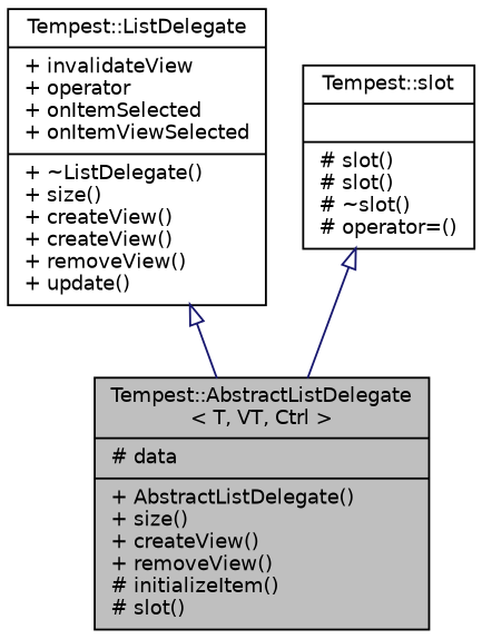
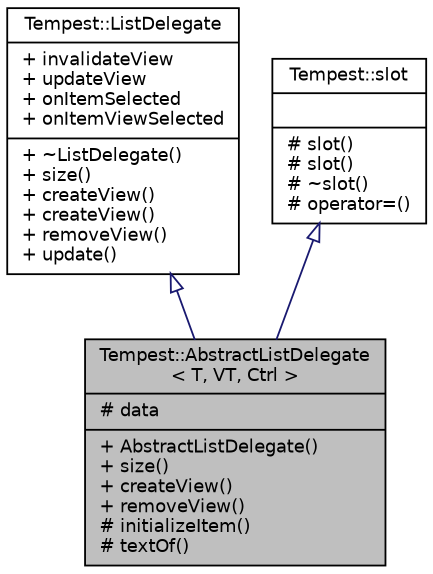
  digraph {
    node [color=black fillcolor=white fontname=Helvetica fontsize=10 shape=record style=filled]
    edge [arrowtail=onormal color=midnightblue dir=back fontname=Helvetica fontsize=10 labelfontname=Helvetica labelfontsize=10 style=solid]
-   n1 [fillcolor=grey75 fontcolor=black height=0.2 label="{Tempest::AbstractListDelegate\l\< T, VT, Ctrl \>\n|# data\l|+ AbstractListDelegate()\l+ size()\l+ createView()\l+ removeView()\l# initializeItem()\l# slot()\l}" width=0.4]
-   n2 [height=0.2 label="{Tempest::ListDelegate\n|+ invalidateView\l+ operator\l+ onItemSelected\l+ onItemViewSelected\l|+ ~ListDelegate()\l+ size()\l+ createView()\l+ createView()\l+ removeView()\l+ update()\l}" width=0.4]
+   n1 [fillcolor=grey75 fontcolor=black height=0.2 label="{Tempest::AbstractListDelegate\l\< T, VT, Ctrl \>\n|# data\l|+ AbstractListDelegate()\l+ size()\l+ createView()\l+ removeView()\l# initializeItem()\l# textOf()\l}" width=0.4]
+   n2 [height=0.2 label="{Tempest::ListDelegate\n|+ invalidateView\l+ updateView\l+ onItemSelected\l+ onItemViewSelected\l|+ ~ListDelegate()\l+ size()\l+ createView()\l+ createView()\l+ removeView()\l+ update()\l}" width=0.4]
    n3 [height=0.2 label="{Tempest::slot\n||# slot()\l# slot()\l# ~slot()\l# operator=()\l}" width=0.4]
    n2 -> n1
    n3 -> n1
  }
